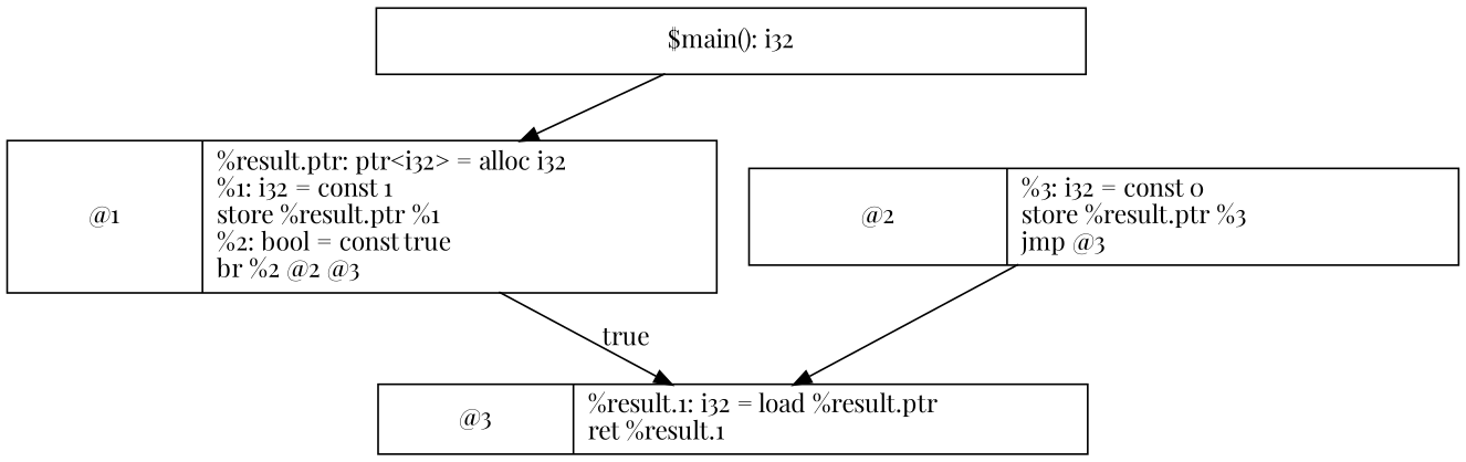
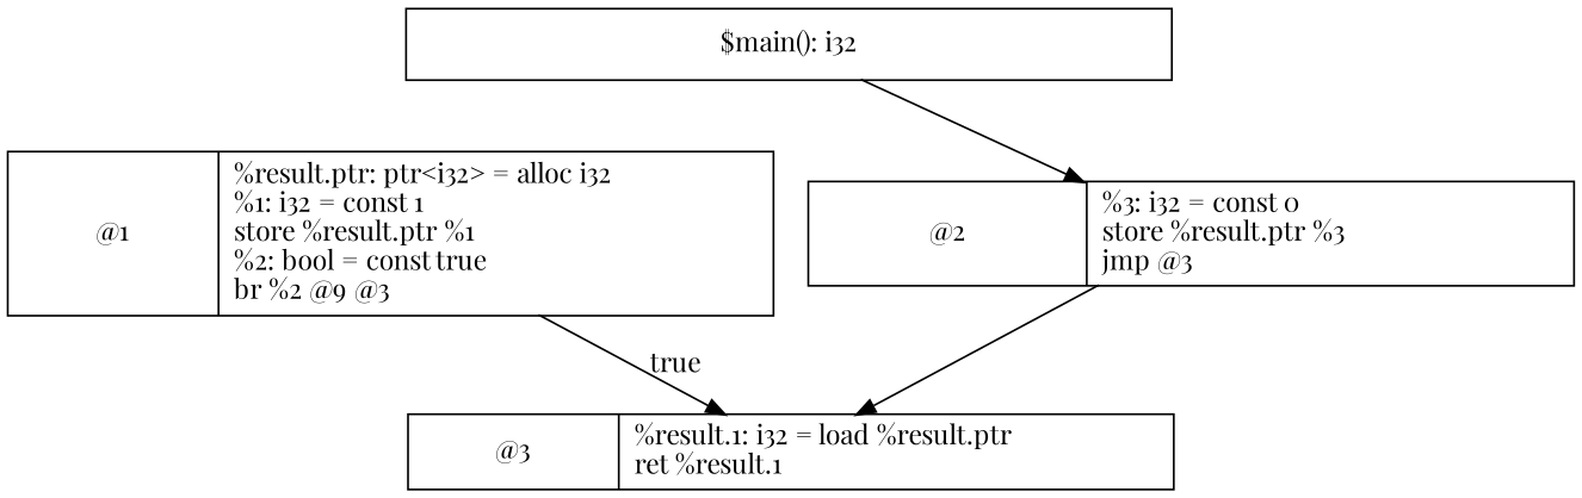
  digraph {
    fontname="Playfair Display"
    node [fontname="Playfair Display" shape=record]
    edge [fontname="Playfair Display"]
-   n1 [label="@1|%result.ptr: ptr&lt;i32&gt; = alloc i32\l%1: i32 = const 1\lstore %result.ptr %1\l%2: bool = const true\lbr %2 @2 @3\l" width=5.5]
+   n1 [label="@1|%result.ptr: ptr&lt;i32&gt; = alloc i32\l%1: i32 = const 1\lstore %result.ptr %1\l%2: bool = const true\lbr %2 @9 @3\l" width=5.5]
    n2 [label="@3|%result.1: i32 = load %result.ptr\lret %result.1\l" width=5.5]
    "$main(): i32" [width=5.5]
    n4 [label="@2|%3: i32 = const 0\lstore %result.ptr %3\ljmp @3\l" width=5.5]
    n1 -> n2 [label=true]
-   "$main(): i32" -> n1
+   "$main(): i32" -> n4
    n4 -> n2
  }
